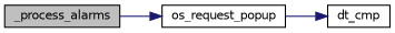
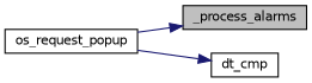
  digraph {
    rankdir=LR
    node [color=black fontname=Helvetica fontsize=10 shape=record]
    edge [color=midnightblue fontname=Helvetica fontsize=10 labelfontname=Helvetica labelfontsize=10 style=solid]
    n1 [fillcolor=grey75 fontcolor=black height=0.2 label=_process_alarms style=filled width=0.4]
    n2 [height=0.2 label=os_request_popup width=0.4]
    n3 [height=0.2 label=dt_cmp width=0.4]
-   n1 -> n2
+   n2 -> n1
    n2 -> n3
  }
